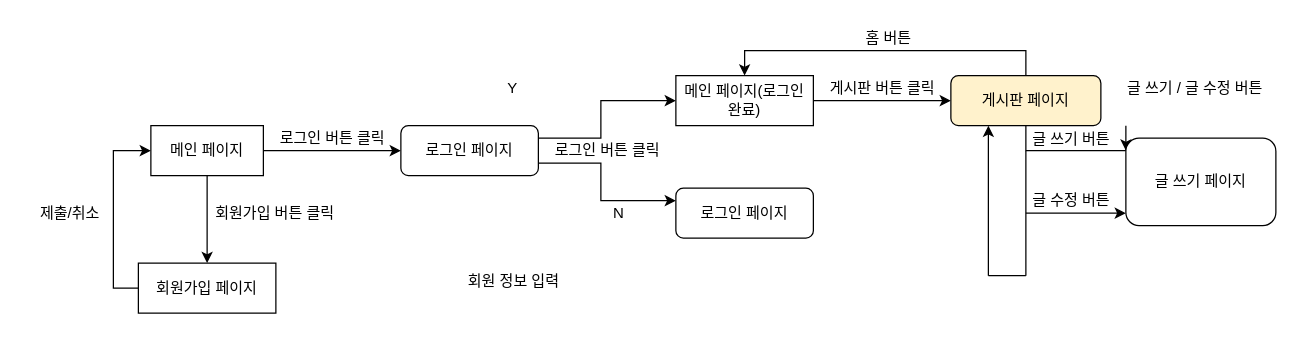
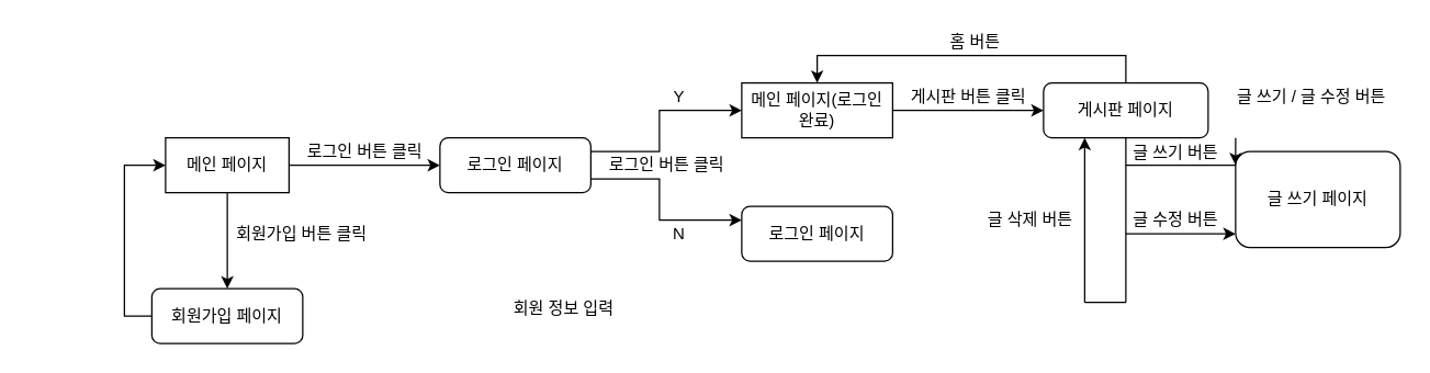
  <mxCell id="0" />
  <mxCell id="1" parent="0" />
  <mxCell id="2" value="" style="edgeStyle=orthogonalEdgeStyle;rounded=0;orthogonalLoop=1;jettySize=auto;html=1;" parent="1" source="3" target="9" edge="1"><mxGeometry relative="1" as="geometry" /></mxCell>
  <mxCell id="3" value="메인 페이지" style="rounded=0;whiteSpace=wrap;html=1;" parent="1" vertex="1"><mxGeometry x="120" y="100" width="90" height="40" as="geometry" /></mxCell>
  <mxCell id="4" value="" style="endArrow=classic;html=1;rounded=0;entryX=0;entryY=0.5;entryDx=0;entryDy=0;" parent="1" target="7" edge="1"><mxGeometry width="50" height="50" relative="1" as="geometry"><mxPoint x="210" y="120" as="sourcePoint" /><mxPoint x="290" y="120" as="targetPoint" /><Array as="points" /></mxGeometry></mxCell>
  <mxCell id="5" value="로그인 버튼 클릭" style="text;html=1;align=center;verticalAlign=middle;resizable=0;points=[];autosize=1;strokeColor=none;fillColor=none;" parent="1" vertex="1"><mxGeometry x="210" y="100" width="110" height="20" as="geometry" /></mxCell>
  <mxCell id="6" value="" style="edgeStyle=orthogonalEdgeStyle;rounded=0;orthogonalLoop=1;jettySize=auto;html=1;" parent="1" source="7" target="11" edge="1"><mxGeometry relative="1" as="geometry"><Array as="points"><mxPoint x="480" y="110" /><mxPoint x="480" y="80" /></Array></mxGeometry></mxCell>
  <mxCell id="7" value="로그인 페이지" style="rounded=1;whiteSpace=wrap;html=1;" parent="1" vertex="1"><mxGeometry x="320" y="100" width="110" height="40" as="geometry" /></mxCell>
  <mxCell id="8" style="edgeStyle=orthogonalEdgeStyle;rounded=0;orthogonalLoop=1;jettySize=auto;html=1;exitX=0;exitY=0.5;exitDx=0;exitDy=0;entryX=0;entryY=0.5;entryDx=0;entryDy=0;" edge="1" parent="1" source="9" target="3"><mxGeometry relative="1" as="geometry" /></mxCell>
- <mxCell id="9" value="회원가입 페이지" style="whiteSpace=wrap;html=1;rounded=0;" parent="1" vertex="1"><mxGeometry y="210" width="110" height="40" as="geometry" x="110" /></mxCell>
+ <mxCell id="9" value="회원가입 페이지" style="whiteSpace=wrap;html=1;rounded=1;" parent="1" vertex="1"><mxGeometry y="210" width="110" height="40" as="geometry" x="110" /></mxCell>
  <mxCell id="10" value="" style="edgeStyle=orthogonalEdgeStyle;rounded=0;orthogonalLoop=1;jettySize=auto;html=1;" edge="1" parent="1" source="11" target="23"><mxGeometry relative="1" as="geometry" /></mxCell>
  <mxCell id="11" value="메인 페이지(로그인 완료)" style="whiteSpace=wrap;html=1;rounded=0;" parent="1" vertex="1"><mxGeometry x="540" y="60" width="110" height="40" as="geometry" /></mxCell>
  <mxCell id="12" value="로그인 버튼 클릭" style="text;html=1;align=center;verticalAlign=middle;resizable=0;points=[];autosize=1;strokeColor=none;fillColor=none;" parent="1" vertex="1"><mxGeometry x="430" y="110" width="110" height="20" as="geometry" /></mxCell>
  <mxCell id="13" value="회원 정보 입력" style="text;html=1;align=center;verticalAlign=middle;resizable=0;points=[];autosize=1;strokeColor=none;fillColor=none;" parent="1" vertex="1"><mxGeometry x="365" y="215" width="90" height="20" as="geometry" /></mxCell>
  <mxCell id="14" value="" style="endArrow=classic;html=1;rounded=0;entryX=0;entryY=0.25;entryDx=0;entryDy=0;" parent="1" target="15" edge="1"><mxGeometry width="50" height="50" relative="1" as="geometry"><mxPoint x="430" y="130" as="sourcePoint" /><mxPoint x="540" y="170" as="targetPoint" /><Array as="points"><mxPoint x="480" y="130" /><mxPoint x="480" y="160" /></Array></mxGeometry></mxCell>
  <mxCell id="15" value="로그인 페이지" style="rounded=1;whiteSpace=wrap;html=1;" parent="1" vertex="1"><mxGeometry x="540" y="150" width="110" height="40" as="geometry" /></mxCell>
- <mxCell id="16" value="Y" style="text;html=1;align=center;verticalAlign=middle;resizable=0;points=[];autosize=1;strokeColor=none;fillColor=none;" parent="1" vertex="1"><mxGeometry x="399" y="60" width="20" height="20" as="geometry" /></mxCell>
+ <mxCell id="16" value="Y" style="text;html=1;align=center;verticalAlign=middle;resizable=0;points=[];autosize=1;strokeColor=none;fillColor=none;" parent="1" vertex="1"><mxGeometry x="484" y="60" width="20" height="20" as="geometry" /></mxCell>
  <mxCell id="17" value="N" style="text;html=1;align=center;verticalAlign=middle;resizable=0;points=[];autosize=1;strokeColor=none;fillColor=none;" parent="1" vertex="1"><mxGeometry x="484" y="160" width="20" height="20" as="geometry" /></mxCell>
  <mxCell id="18" value="회원가입 버튼 클릭" style="text;html=1;align=center;verticalAlign=middle;resizable=0;points=[];autosize=1;strokeColor=none;fillColor=none;" vertex="1" parent="1"><mxGeometry x="159" y="160" width="120" height="20" as="geometry" /></mxCell>
- <mxCell id="19" value="제출/취소" style="text;html=1;align=center;verticalAlign=middle;resizable=0;points=[];autosize=1;strokeColor=none;fillColor=none;" vertex="1" parent="1"><mxGeometry x="20" y="160" width="70" height="20" as="geometry" /></mxCell>
  <mxCell id="20" style="edgeStyle=orthogonalEdgeStyle;rounded=0;orthogonalLoop=1;jettySize=auto;html=1;exitX=0.5;exitY=1;exitDx=0;exitDy=0;" edge="1" parent="1" source="23"><mxGeometry relative="1" as="geometry"><mxPoint x="900" y="120" as="targetPoint" /></mxGeometry></mxCell>
  <mxCell id="21" style="edgeStyle=orthogonalEdgeStyle;rounded=0;orthogonalLoop=1;jettySize=auto;html=1;exitX=0.5;exitY=1;exitDx=0;exitDy=0;" edge="1" parent="1" source="23"><mxGeometry relative="1" as="geometry"><mxPoint x="820" y="100" as="targetPoint" /></mxGeometry></mxCell>
  <mxCell id="22" style="edgeStyle=orthogonalEdgeStyle;rounded=0;orthogonalLoop=1;jettySize=auto;html=1;exitX=0.5;exitY=0;exitDx=0;exitDy=0;entryX=0.5;entryY=0;entryDx=0;entryDy=0;" edge="1" parent="1" source="23" target="11"><mxGeometry relative="1" as="geometry" /></mxCell>
- <mxCell id="23" value="게시판 페이지" style="whiteSpace=wrap;html=1;rounded=1;fillColor=#fff2cc;" vertex="1" parent="1"><mxGeometry x="760" y="60" width="120" height="40" as="geometry" /></mxCell>
+ <mxCell id="23" value="게시판 페이지" style="whiteSpace=wrap;html=1;rounded=1;" vertex="1" parent="1"><mxGeometry x="760" y="60" width="120" height="40" as="geometry" /></mxCell>
  <mxCell id="24" value="게시판 버튼 클릭" style="text;html=1;align=center;verticalAlign=middle;resizable=0;points=[];autosize=1;strokeColor=none;fillColor=none;" vertex="1" parent="1"><mxGeometry x="650" y="60" width="110" height="20" as="geometry" /></mxCell>
  <mxCell id="25" value="" style="endArrow=none;html=1;rounded=0;" edge="1" parent="1"><mxGeometry width="50" height="50" relative="1" as="geometry"><mxPoint x="820" y="220" as="sourcePoint" /><mxPoint x="820" y="120" as="targetPoint" /></mxGeometry></mxCell>
  <mxCell id="26" value="글 쓰기 버튼" style="text;html=1;align=center;verticalAlign=middle;resizable=0;points=[];autosize=1;strokeColor=none;fillColor=none;" vertex="1" parent="1"><mxGeometry x="816" y="101" width="80" height="20" as="geometry" /></mxCell>
  <mxCell id="27" value="" style="endArrow=classic;html=1;rounded=0;" edge="1" parent="1"><mxGeometry width="50" height="50" relative="1" as="geometry"><mxPoint x="820" y="170" as="sourcePoint" /><mxPoint x="900" y="170" as="targetPoint" /><Array as="points" /></mxGeometry></mxCell>
  <mxCell id="28" value="글 수정 버튼" style="text;html=1;align=center;verticalAlign=middle;resizable=0;points=[];autosize=1;strokeColor=none;fillColor=none;" vertex="1" parent="1"><mxGeometry x="816" y="150" width="80" height="20" as="geometry" /></mxCell>
  <mxCell id="29" value="글 쓰기 페이지" style="rounded=1;whiteSpace=wrap;html=1;" vertex="1" parent="1"><mxGeometry x="900" y="110" width="120" height="70" as="geometry" /></mxCell>
  <mxCell id="30" value="" style="endArrow=none;html=1;rounded=0;startArrow=none;" edge="1" parent="1"><mxGeometry width="50" height="50" relative="1" as="geometry"><mxPoint x="790" y="220" as="sourcePoint" /><mxPoint x="820" y="220" as="targetPoint" /><Array as="points" /></mxGeometry></mxCell>
  <mxCell id="31" value="" style="endArrow=classic;html=1;rounded=0;entryX=0.25;entryY=1;entryDx=0;entryDy=0;" edge="1" parent="1" target="23"><mxGeometry width="50" height="50" relative="1" as="geometry"><mxPoint x="790" y="220" as="sourcePoint" /><mxPoint x="840" y="170" as="targetPoint" /></mxGeometry></mxCell>
+ <mxCell id="32" value="글 삭제 버튼" style="text;html=1;align=center;verticalAlign=middle;resizable=0;points=[];autosize=1;strokeColor=none;fillColor=none;" vertex="1" parent="1"><mxGeometry x="710" y="150" width="80" height="20" as="geometry" /></mxCell>
  <mxCell id="33" value="글 쓰기 / 글 수정 버튼" style="text;html=1;align=center;verticalAlign=middle;resizable=0;points=[];autosize=1;strokeColor=none;fillColor=none;" vertex="1" parent="1"><mxGeometry x="890" y="60" width="130" height="20" as="geometry" /></mxCell>
  <mxCell id="34" value="홈 버튼" style="text;html=1;align=center;verticalAlign=middle;resizable=0;points=[];autosize=1;strokeColor=none;fillColor=none;" vertex="1" parent="1"><mxGeometry x="685" y="20" width="50" height="20" as="geometry" /></mxCell>
